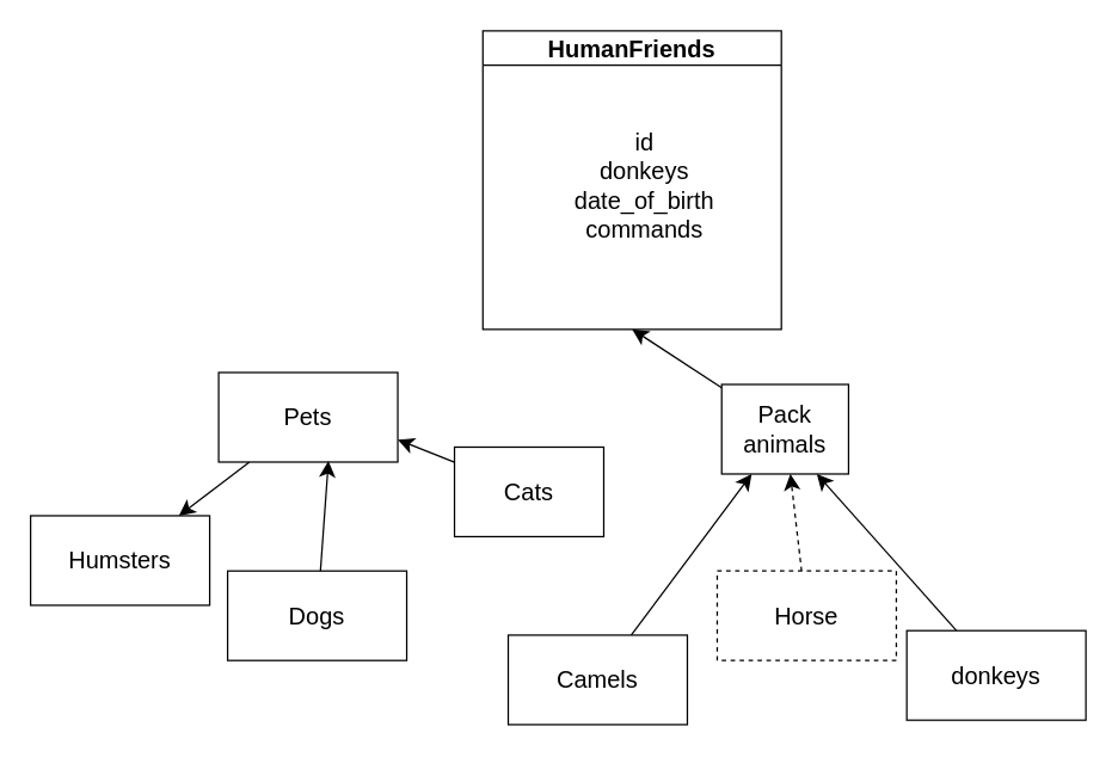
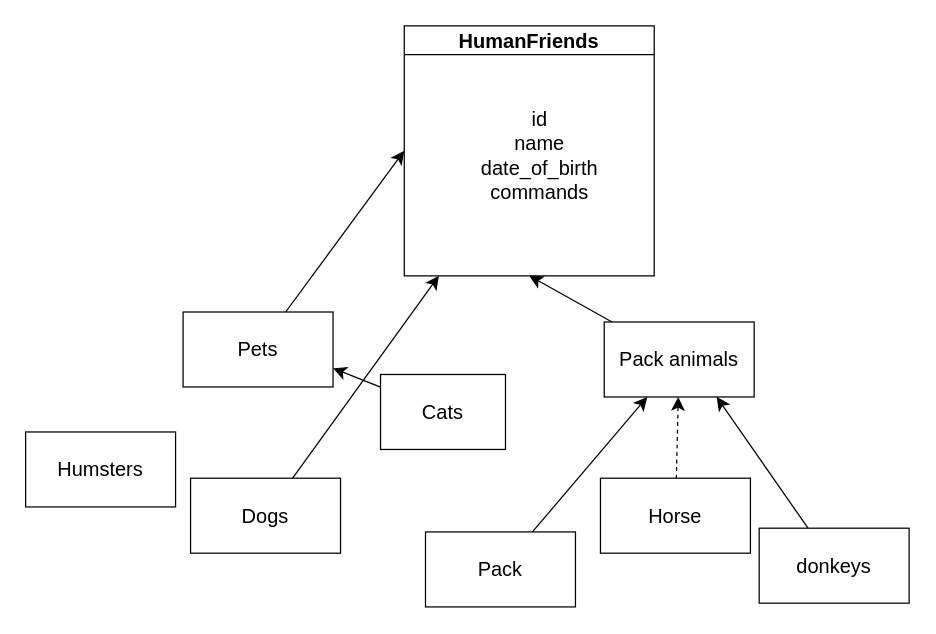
  <mxCell id="0" />
  <mxCell id="1" parent="0" />
  <mxCell id="2" style="edgeStyle=none;curved=1;rounded=0;orthogonalLoop=1;jettySize=auto;html=1;entryX=0.5;entryY=1;entryDx=0;entryDy=0;fontSize=12;startSize=8;endSize=8;" parent="1" source="3" target="17" edge="1"><mxGeometry relative="1" as="geometry"><mxPoint x="480" y="197" as="targetPoint" /></mxGeometry></mxCell>
- <mxCell id="3" value="Pack animals" style="rounded=0;whiteSpace=wrap;html=1;fontSize=16;" parent="1" vertex="1"><mxGeometry x="483" y="257" width="85" height="60" as="geometry" /></mxCell>
+ <mxCell id="3" value="Pack animals" style="rounded=0;whiteSpace=wrap;html=1;fontSize=16;" parent="1" vertex="1"><mxGeometry x="483" y="257" width="120" height="60" as="geometry" /></mxCell>
  <mxCell id="4" value="Dogs" style="rounded=0;whiteSpace=wrap;html=1;fontSize=16;" parent="1" vertex="1"><mxGeometry x="152" y="382" width="120" height="60" as="geometry" /></mxCell>
- <mxCell id="5" style="edgeStyle=none;curved=1;rounded=0;orthogonalLoop=1;jettySize=auto;html=1;fontSize=12;startSize=8;endSize=8;" parent="1" source="6" target="9" edge="1"><mxGeometry relative="1" as="geometry" /></mxCell>
+ <mxCell id="5" style="edgeStyle=none;curved=1;rounded=0;orthogonalLoop=1;jettySize=auto;html=1;entryX=0;entryY=0.5;entryDx=0;entryDy=0;fontSize=12;startSize=8;endSize=8;" parent="1" source="6" target="17" edge="1"><mxGeometry relative="1" as="geometry" /></mxCell>
  <mxCell id="6" value="Pets" style="rounded=0;whiteSpace=wrap;html=1;fontSize=16;" parent="1" vertex="1"><mxGeometry x="146" y="249" width="120" height="60" as="geometry" /></mxCell>
  <mxCell id="7" style="edgeStyle=none;curved=1;rounded=0;orthogonalLoop=1;jettySize=auto;html=1;entryX=1;entryY=0.75;entryDx=0;entryDy=0;fontSize=12;startSize=8;endSize=8;" parent="1" source="8" target="6" edge="1"><mxGeometry relative="1" as="geometry" /></mxCell>
  <mxCell id="8" value="Cats" style="rounded=0;whiteSpace=wrap;html=1;fontSize=16;" parent="1" vertex="1"><mxGeometry x="304" y="299" width="100" height="60" as="geometry" /></mxCell>
  <mxCell id="9" value="Humsters" style="rounded=0;whiteSpace=wrap;html=1;fontSize=16;" parent="1" vertex="1"><mxGeometry x="20" y="345" width="120" height="60" as="geometry" /></mxCell>
  <mxCell id="10" style="edgeStyle=none;curved=1;rounded=0;orthogonalLoop=1;jettySize=auto;html=1;fontSize=12;startSize=8;endSize=8;dashed=1;" parent="1" source="11" target="3" edge="1"><mxGeometry relative="1" as="geometry" /></mxCell>
- <mxCell id="11" value="Horse" style="rounded=0;whiteSpace=wrap;html=1;fontSize=16;dashed=1;" parent="1" vertex="1"><mxGeometry x="480" y="382" width="120" height="60" as="geometry" /></mxCell>
+ <mxCell id="11" value="Horse" style="rounded=0;whiteSpace=wrap;html=1;fontSize=16;" parent="1" vertex="1"><mxGeometry x="480" y="382" width="120" height="60" as="geometry" /></mxCell>
  <mxCell id="12" style="edgeStyle=none;curved=1;rounded=0;orthogonalLoop=1;jettySize=auto;html=1;fontSize=12;startSize=8;endSize=8;" parent="1" source="13" target="3" edge="1"><mxGeometry relative="1" as="geometry" /></mxCell>
- <mxCell id="13" value="Camels" style="rounded=0;whiteSpace=wrap;html=1;fontSize=16;" parent="1" vertex="1"><mxGeometry x="340" y="425" width="120" height="60" as="geometry" /></mxCell>
+ <mxCell id="13" value="Pack" style="rounded=0;whiteSpace=wrap;html=1;fontSize=16;" parent="1" vertex="1"><mxGeometry x="340" y="425" width="120" height="60" as="geometry" /></mxCell>
  <mxCell id="14" style="edgeStyle=none;curved=1;rounded=0;orthogonalLoop=1;jettySize=auto;html=1;entryX=0.75;entryY=1;entryDx=0;entryDy=0;fontSize=12;startSize=8;endSize=8;" parent="1" source="15" target="3" edge="1"><mxGeometry relative="1" as="geometry" /></mxCell>
  <mxCell id="15" value="donkeys" style="rounded=0;whiteSpace=wrap;html=1;fontSize=16;" parent="1" vertex="1"><mxGeometry x="607" y="422" width="120" height="60" as="geometry" /></mxCell>
- <mxCell id="16" style="edgeStyle=none;curved=1;rounded=0;orthogonalLoop=1;jettySize=auto;html=1;entryX=0.613;entryY=0.987;entryDx=0;entryDy=0;entryPerimeter=0;fontSize=12;startSize=8;endSize=8;" parent="1" source="4" target="6" edge="1"><mxGeometry relative="1" as="geometry" /></mxCell>
+ <mxCell id="16" style="edgeStyle=none;curved=1;rounded=0;orthogonalLoop=1;jettySize=auto;html=1;fontSize=12;startSize=8;endSize=8;" parent="1" source="4" target="17" edge="1"><mxGeometry relative="1" as="geometry" /></mxCell>
  <mxCell id="17" value="HumanFriends" style="swimlane;whiteSpace=wrap;html=1;fontSize=16;startSize=23;" parent="1" vertex="1"><mxGeometry x="323" y="20" width="200" height="200" as="geometry" /></mxCell>
- <mxCell id="18" value="id&lt;br&gt;donkeys&lt;br&gt;date_of_birth&lt;br&gt;commands" style="text;html=1;align=center;verticalAlign=middle;resizable=0;points=[];autosize=1;strokeColor=none;fillColor=none;fontSize=16;" parent="1" vertex="1"><mxGeometry x="375" y="79" width="111" height="89" as="geometry" /></mxCell>
+ <mxCell id="18" value="id&lt;br&gt;name&lt;br&gt;date_of_birth&lt;br&gt;commands" style="text;html=1;align=center;verticalAlign=middle;resizable=0;points=[];autosize=1;strokeColor=none;fillColor=none;fontSize=16;" parent="1" vertex="1"><mxGeometry x="375" y="79" width="111" height="89" as="geometry" /></mxCell>
